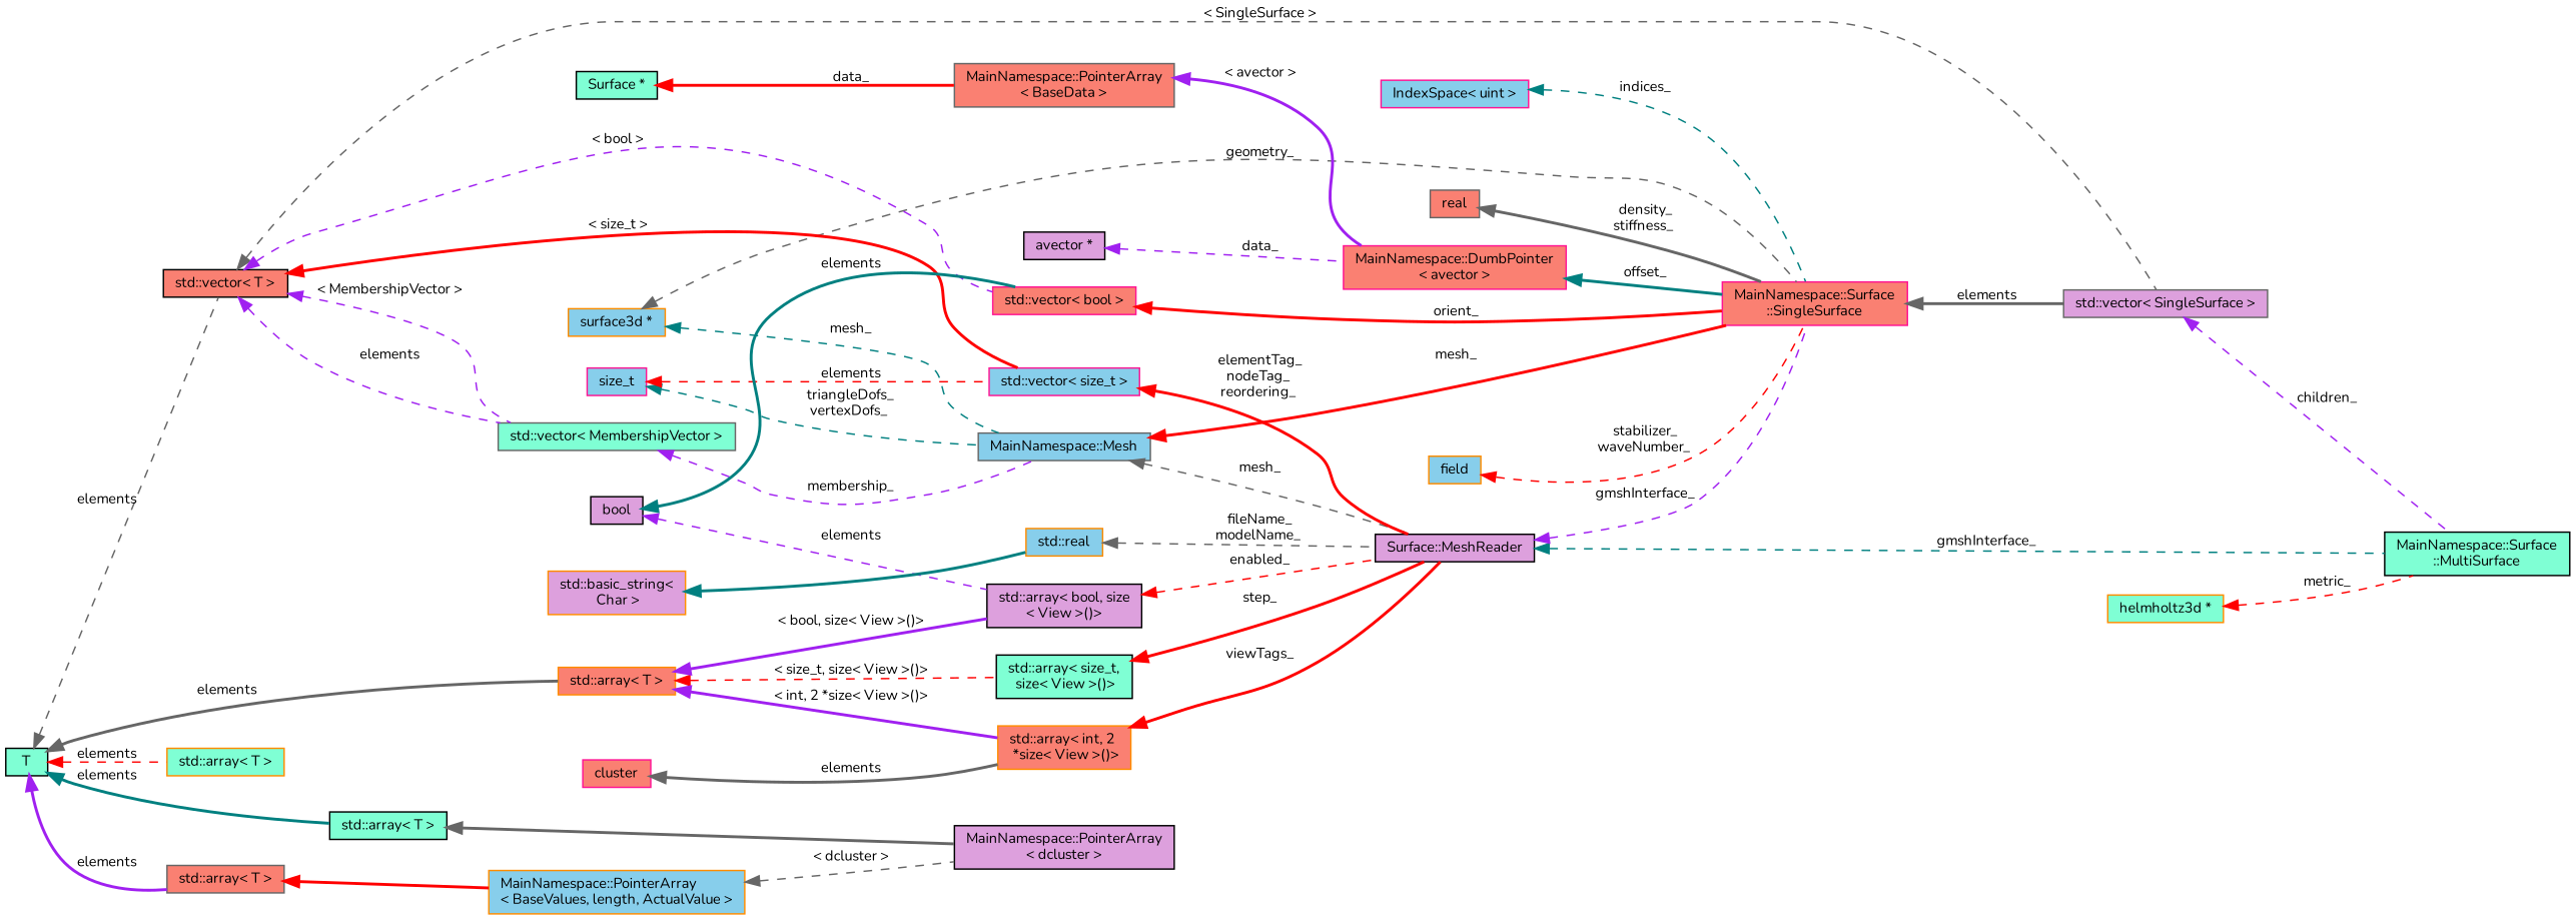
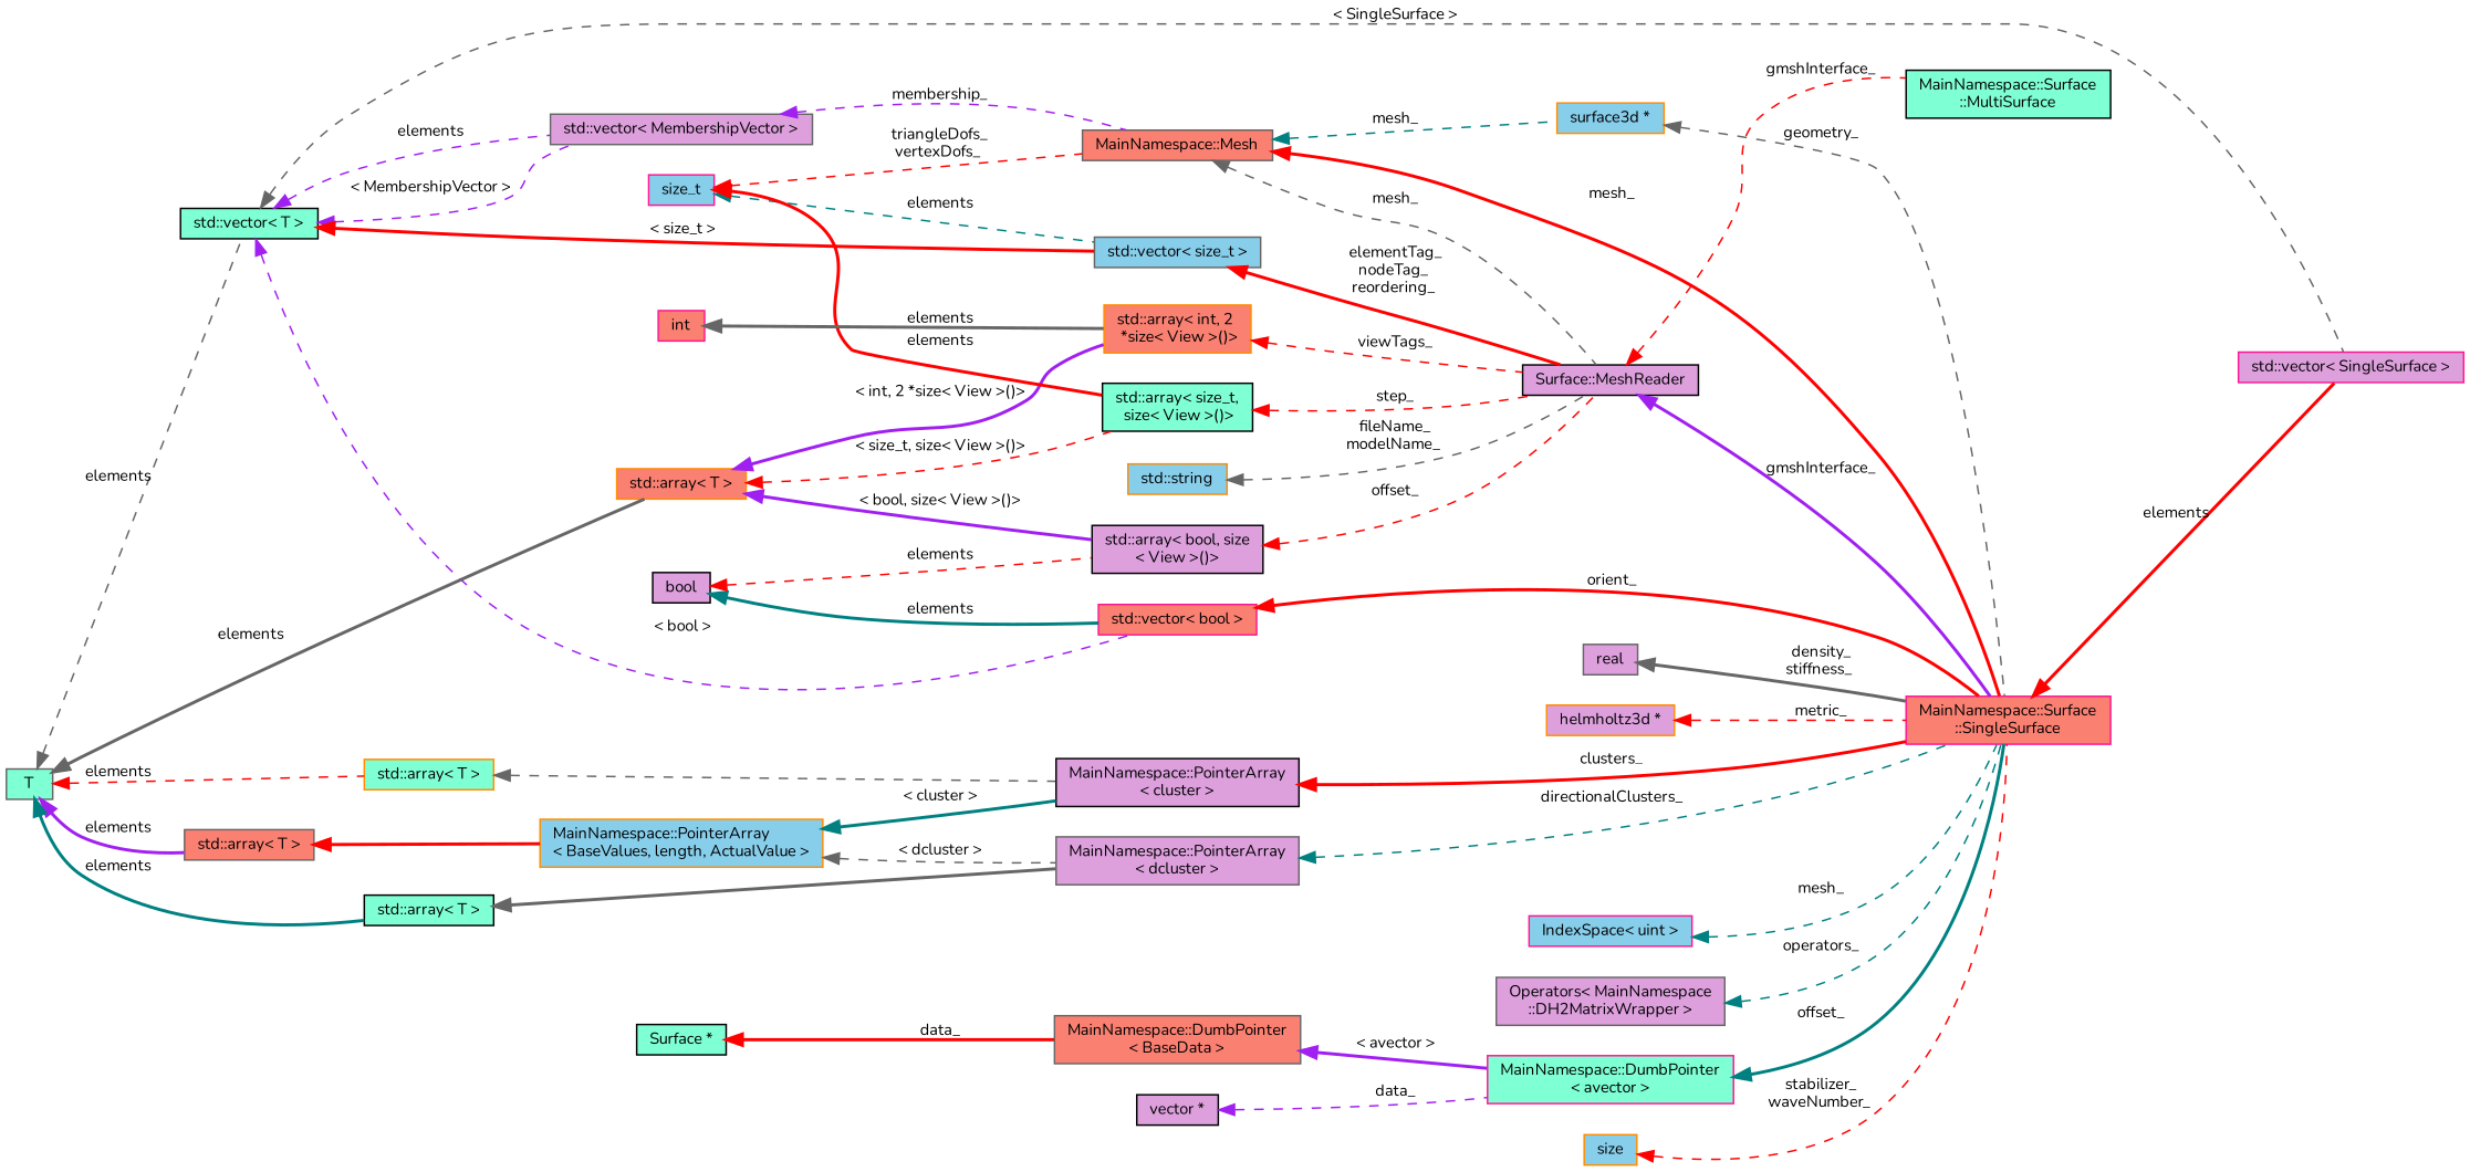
  digraph {
    fontname=Nunito
    rankdir=LR
    node [color=black fillcolor=plum fontname=Nunito fontsize=10 shape=record style=filled]
    edge [color=red dir=back fontname=Nunito fontsize=10 labelfontname=Helvetica labelfontsize=10 style=dashed]
    n1 [fillcolor=aquamarine fontcolor=black height=0.2 label="MainNamespace::Surface\l::MultiSurface" width=0.4]
-   n2 [color=gray40 height=0.2 label="std::vector\< SingleSurface \>" width=0.4]
+   n2 [color=deeppink height=0.2 label="std::vector\< SingleSurface \>" width=0.4]
    n3 [color=deeppink fillcolor=salmon height=0.2 label="MainNamespace::Surface\l::SingleSurface" width=0.4]
-   n4 [color=gray40 fillcolor=skyblue height=0.2 label="MainNamespace::Mesh" width=0.4]
+   n4 [color=gray40 fillcolor=salmon height=0.2 label="MainNamespace::Mesh" width=0.4]
    n5 [height=0.2 label="Surface::MeshReader" width=0.4]
    n6 [color=darkorange fillcolor=skyblue height=0.2 label="surface3d *" width=0.4]
-   n7 [color=gray40 fillcolor=aquamarine height=0.2 label="std::vector\< MembershipVector \>" width=0.4]
-   n8 [fillcolor=salmon height=0.2 label="std::vector\< T \>" width=0.4]
+   n7 [color=gray40 height=0.2 label="std::vector\< MembershipVector \>" width=0.4]
+   n8 [fillcolor=aquamarine height=0.2 label="std::vector\< T \>" width=0.4]
    n9 [color=deeppink fillcolor=salmon height=0.2 label="std::vector\< bool \>" width=0.4]
-   n10 [color=deeppink fillcolor=skyblue height=0.2 label="std::vector\< size_t \>" width=0.4]
-   n11 [fillcolor=aquamarine height=0.2 label=T width=0.4]
+   n10 [color=gray40 fillcolor=skyblue height=0.2 label="std::vector\< size_t \>" width=0.4]
+   n11 [color=gray40 fillcolor=aquamarine height=0.2 label=T width=0.4]
    n12 [color=darkorange fillcolor=aquamarine height=0.2 label="std::array\< T \>" width=0.4]
    n13 [color=gray40 fillcolor=salmon height=0.2 label="std::array\< T \>" width=0.4]
    n14 [fillcolor=aquamarine height=0.2 label="std::array\< T \>" width=0.4]
    n15 [color=darkorange fillcolor=salmon height=0.2 label="std::array\< T \>" width=0.4]
+   n16 [height=0.2 label="MainNamespace::PointerArray\l\< cluster \>" width=0.4]
    n17 [color=darkorange fillcolor=skyblue height=0.2 label="MainNamespace::PointerArray\l\< BaseValues, length, ActualValue \>" width=0.4]
-   n18 [height=0.2 label="MainNamespace::PointerArray\l\< dcluster \>" width=0.4]
+   n18 [color=gray40 height=0.2 label="MainNamespace::PointerArray\l\< dcluster \>" width=0.4]
    n19 [fillcolor=aquamarine height=0.2 label="std::array\< size_t,\l size\< View \>()\>" width=0.4]
    n20 [height=0.2 label="std::array\< bool, size\l\< View \>()\>" width=0.4]
    n21 [color=darkorange fillcolor=salmon height=0.2 label="std::array\< int, 2\l *size\< View \>()\>" width=0.4]
    n22 [color=deeppink fillcolor=skyblue height=0.2 label=size_t width=0.4]
    n23 [height=0.2 label=bool width=0.4]
    n24 [color=deeppink fillcolor=skyblue height=0.2 label="IndexSpace\< uint \>" width=0.4]
-   n26 [color=deeppink fillcolor=salmon height=0.2 label="MainNamespace::DumbPointer\l\< avector \>" width=0.4]
-   n27 [height=0.2 label="avector *" width=0.4]
-   n28 [color=gray40 fillcolor=salmon height=0.2 label="MainNamespace::PointerArray\l\< BaseData \>" width=0.4]
+   n25 [color=gray40 height=0.2 label="Operators\< MainNamespace\l::DH2MatrixWrapper \>" width=0.4]
+   n26 [color=deeppink fillcolor=aquamarine height=0.2 label="MainNamespace::DumbPointer\l\< avector \>" width=0.4]
+   n27 [height=0.2 label="vector *" width=0.4]
+   n28 [color=gray40 fillcolor=salmon height=0.2 label="MainNamespace::DumbPointer\l\< BaseData \>" width=0.4]
    n29 [fillcolor=aquamarine height=0.2 label="Surface *" width=0.4]
-   n30 [color=darkorange fillcolor=skyblue height=0.2 label=field width=0.4]
-   n31 [color=gray40 fillcolor=salmon height=0.2 label=real width=0.4]
-   n32 [color=darkorange fillcolor=skyblue height=0.2 label="std::real" width=0.4]
-   n33 [color=darkorange height=0.2 label="std::basic_string\<\l Char \>" width=0.4]
-   n34 [color=deeppink fillcolor=salmon height=0.2 label=cluster width=0.4]
-   n35 [color=darkorange fillcolor=aquamarine height=0.2 label="helmholtz3d *" width=0.4]
-   n2 -> n1 [color=purple label=" children_"]
-   n3 -> n2 [color=gray40 label=" elements" style=bold]
+   n30 [color=darkorange fillcolor=skyblue height=0.2 label=size width=0.4]
+   n31 [color=gray40 height=0.2 label=real width=0.4]
+   n32 [color=darkorange fillcolor=skyblue height=0.2 label="std::string" width=0.4]
+   n34 [color=deeppink fillcolor=salmon height=0.2 label=int width=0.4]
+   n35 [color=darkorange height=0.2 label="helmholtz3d *" width=0.4]
+   n3 -> n2 [label=" elements" style=bold]
    n4 -> n3 [label=" mesh_" style=bold]
    n4 -> n5 [color=gray40 label=" mesh_"]
-   n5 -> n1 [color=teal label=" gmshInterface_"]
-   n5 -> n3 [color=purple label=" gmshInterface_"]
+   n5 -> n1 [label=" gmshInterface_"]
+   n5 -> n3 [color=purple label=" gmshInterface_" style=bold]
    n6 -> n3 [color=gray40 label=" geometry_"]
-   n6 -> n4 [color=teal label=" mesh_"]
+   n4 -> n6 [color=teal label=" mesh_"]
    n7 -> n4 [color=purple label=" membership_"]
    n8 -> n2 [color=gray40 label=" \< SingleSurface \>"]
    n8 -> n7 [color=purple label=" elements"]
    n8 -> n7 [color=purple label=" \< MembershipVector \>"]
    n8 -> n9 [color=purple label=" \< bool \>"]
    n8 -> n10 [label=" \< size_t \>" style=bold]
    n9 -> n3 [label=" orient_" style=bold]
    n10 -> n5 [label=" elementTag_\nnodeTag_\nreordering_" style=bold]
    n11 -> n8 [color=gray40 label=" elements"]
    n11 -> n12 [label=" elements"]
    n11 -> n13 [color=purple label=" elements" style=bold]
    n11 -> n14 [color=teal label=" elements" style=bold]
    n11 -> n15 [color=gray40 label=" elements" style=bold]
+   n12 -> n16 [color=gray40]
    n13 -> n17 [style=bold]
    n14 -> n18 [color=gray40 style=bold]
    n15 -> n19 [label=" \< size_t, size\< View \>()\>"]
    n15 -> n20 [color=purple label=" \< bool, size\< View \>()\>" style=bold]
    n15 -> n21 [color=purple label=" \< int, 2 *size\< View \>()\>" style=bold]
+   n16 -> n3 [label=" clusters_" style=bold]
+   n17 -> n16 [color=teal label=" \< cluster \>" style=bold]
    n17 -> n18 [color=gray40 label=" \< dcluster \>"]
-   n19 -> n5 [label=" step_" style=bold]
-   n20 -> n5 [label=" enabled_"]
-   n21 -> n5 [label=" viewTags_" style=bold]
-   n22 -> n4 [color=teal label=" triangleDofs_\nvertexDofs_"]
-   n22 -> n10 [label=" elements"]
+   n18 -> n3 [color=teal label=" directionalClusters_"]
+   n19 -> n5 [label=" step_"]
+   n20 -> n5 [label=" offset_"]
+   n21 -> n5 [label=" viewTags_"]
+   n22 -> n4 [label=" triangleDofs_\nvertexDofs_"]
+   n22 -> n10 [color=teal label=" elements"]
+   n22 -> n19 [label=" elements" style=bold]
    n23 -> n9 [color=teal label=" elements" style=bold]
-   n23 -> n20 [color=purple label=" elements"]
-   n24 -> n3 [color=teal label=" indices_"]
+   n23 -> n20 [label=" elements"]
+   n24 -> n3 [color=teal label=" mesh_"]
+   n25 -> n3 [color=teal label=" operators_"]
    n26 -> n3 [color=teal label=" offset_" style=bold]
    n27 -> n26 [color=purple label=" data_"]
    n28 -> n26 [color=purple label=" \< avector \>" style=bold]
    n29 -> n28 [label=" data_" style=bold]
    n30 -> n3 [label=" stabilizer_\nwaveNumber_"]
    n31 -> n3 [color=gray40 label=" density_\nstiffness_" style=bold]
    n32 -> n5 [color=gray40 label=" fileName_\nmodelName_"]
-   n33 -> n32 [color=teal style=bold]
    n34 -> n21 [color=gray40 label=" elements" style=bold]
-   n35 -> n1 [label=" metric_"]
+   n35 -> n3 [label=" metric_"]
  }
